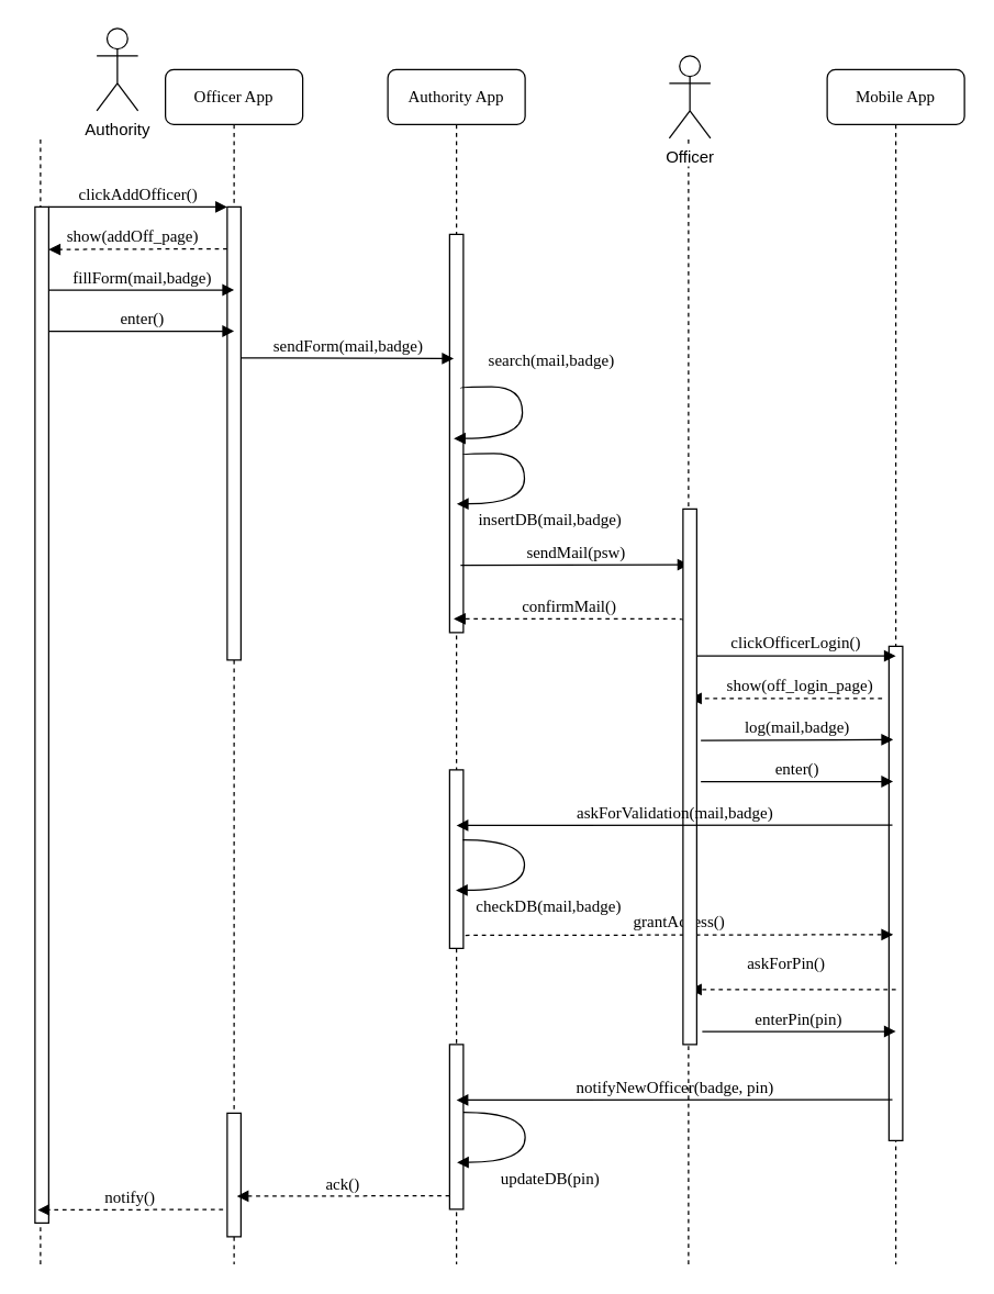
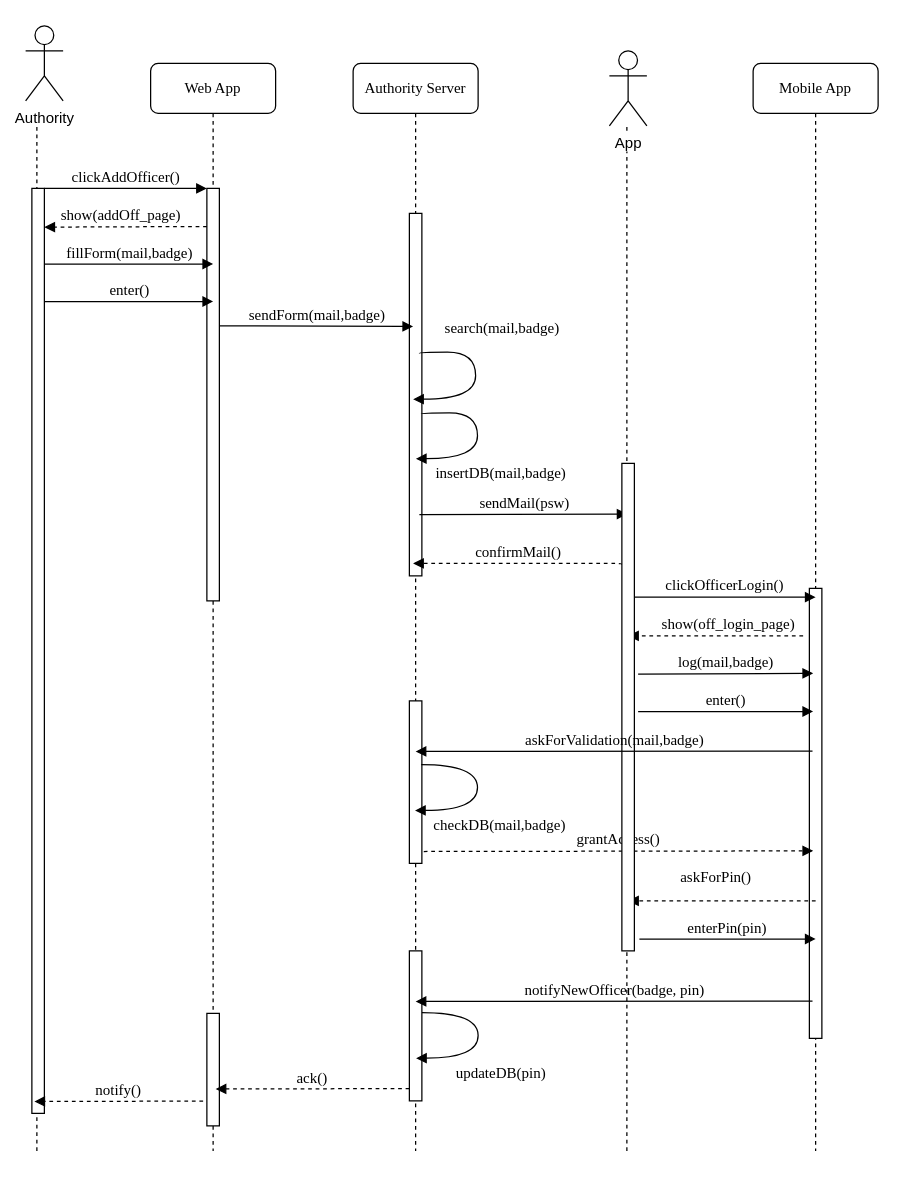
  <mxCell id="0" />
  <mxCell id="1" parent="0" />
  <mxCell id="2" value="" style="endArrow=none;dashed=1;html=1;" edge="1" parent="1"><mxGeometry width="50" height="50" relative="1" as="geometry"><mxPoint x="501" y="920" as="sourcePoint" /><mxPoint x="501" y="100" as="targetPoint" /></mxGeometry></mxCell>
  <mxCell id="3" value="" style="endArrow=none;dashed=1;html=1;" edge="1" parent="1"><mxGeometry width="50" height="50" relative="1" as="geometry"><mxPoint x="29" y="920" as="sourcePoint" /><mxPoint x="29" y="100" as="targetPoint" /></mxGeometry></mxCell>
- <mxCell id="4" value="Officer App" style="shape=umlLifeline;perimeter=lifelinePerimeter;whiteSpace=wrap;html=1;container=1;collapsible=0;recursiveResize=0;outlineConnect=0;rounded=1;shadow=0;comic=0;labelBackgroundColor=none;strokeColor=#000000;strokeWidth=1;fillColor=#FFFFFF;fontFamily=Verdana;fontSize=12;fontColor=#000000;align=center;" parent="1" vertex="1"><mxGeometry x="120" y="50" width="100" height="870" as="geometry" /></mxCell>
+ <mxCell id="4" value="Web App" style="shape=umlLifeline;perimeter=lifelinePerimeter;whiteSpace=wrap;html=1;container=1;collapsible=0;recursiveResize=0;outlineConnect=0;rounded=1;shadow=0;comic=0;labelBackgroundColor=none;strokeColor=#000000;strokeWidth=1;fillColor=#FFFFFF;fontFamily=Verdana;fontSize=12;fontColor=#000000;align=center;" parent="1" vertex="1"><mxGeometry x="120" y="50" width="100" height="870" as="geometry" /></mxCell>
  <mxCell id="5" value="" style="html=1;points=[];perimeter=orthogonalPerimeter;rounded=0;shadow=0;comic=0;labelBackgroundColor=none;strokeColor=#000000;strokeWidth=1;fillColor=#FFFFFF;fontFamily=Verdana;fontSize=12;fontColor=#000000;align=center;" parent="4" vertex="1"><mxGeometry x="45" y="100" width="10" height="330" as="geometry" /></mxCell>
  <mxCell id="6" value="" style="html=1;points=[];perimeter=orthogonalPerimeter;rounded=0;shadow=0;comic=0;labelBackgroundColor=none;strokeColor=#000000;strokeWidth=1;fillColor=#FFFFFF;fontFamily=Verdana;fontSize=12;fontColor=#000000;align=center;" parent="4" vertex="1"><mxGeometry x="45" y="760" width="10" height="90" as="geometry" /></mxCell>
- <mxCell id="7" value="Authority App" style="shape=umlLifeline;perimeter=lifelinePerimeter;whiteSpace=wrap;html=1;container=1;collapsible=0;recursiveResize=0;outlineConnect=0;rounded=1;shadow=0;comic=0;labelBackgroundColor=none;strokeColor=#000000;strokeWidth=1;fillColor=#FFFFFF;fontFamily=Verdana;fontSize=12;fontColor=#000000;align=center;" parent="1" vertex="1"><mxGeometry x="282" y="50" width="100" height="870" as="geometry" /></mxCell>
+ <mxCell id="7" value="Authority Server" style="shape=umlLifeline;perimeter=lifelinePerimeter;whiteSpace=wrap;html=1;container=1;collapsible=0;recursiveResize=0;outlineConnect=0;rounded=1;shadow=0;comic=0;labelBackgroundColor=none;strokeColor=#000000;strokeWidth=1;fillColor=#FFFFFF;fontFamily=Verdana;fontSize=12;fontColor=#000000;align=center;" parent="1" vertex="1"><mxGeometry x="282" y="50" width="100" height="870" as="geometry" /></mxCell>
  <mxCell id="8" style="edgeStyle=orthogonalEdgeStyle;rounded=0;orthogonalLoop=1;jettySize=auto;html=1;dashed=1;startSize=0;endSize=6;" parent="7" source="9" target="7" edge="1"><mxGeometry relative="1" as="geometry"><Array as="points"><mxPoint x="49" y="470" /><mxPoint x="49" y="470" /></Array></mxGeometry></mxCell>
  <mxCell id="9" value="" style="html=1;points=[];perimeter=orthogonalPerimeter;rounded=0;shadow=0;comic=0;labelBackgroundColor=none;strokeColor=#000000;strokeWidth=1;fillColor=#FFFFFF;fontFamily=Verdana;fontSize=12;fontColor=#000000;align=center;" parent="7" vertex="1"><mxGeometry x="45" y="120" width="10" height="290" as="geometry" /></mxCell>
  <mxCell id="10" value="" style="html=1;points=[];perimeter=orthogonalPerimeter;rounded=0;shadow=0;comic=0;labelBackgroundColor=none;strokeColor=#000000;strokeWidth=1;fillColor=#FFFFFF;fontFamily=Verdana;fontSize=12;fontColor=#000000;align=center;" parent="7" vertex="1"><mxGeometry x="45" y="710" width="10" height="120" as="geometry" /></mxCell>
  <mxCell id="11" value="" style="html=1;points=[];perimeter=orthogonalPerimeter;rounded=0;shadow=0;comic=0;labelBackgroundColor=none;strokeColor=#000000;strokeWidth=1;fillColor=#FFFFFF;fontFamily=Verdana;fontSize=12;fontColor=#000000;align=center;" parent="7" vertex="1"><mxGeometry x="45" y="510" width="10" height="130" as="geometry" /></mxCell>
  <mxCell id="12" value="insertDB(mail,badge)" style="html=1;verticalAlign=bottom;endArrow=block;labelBackgroundColor=none;fontFamily=Verdana;fontSize=12;elbow=vertical;edgeStyle=orthogonalEdgeStyle;curved=1;entryX=1;entryY=0.286;entryPerimeter=0;exitX=1.038;exitY=0.345;exitPerimeter=0;" parent="7" edge="1"><mxGeometry x="0.273" y="29" relative="1" as="geometry"><mxPoint x="54.5" y="280.571" as="sourcePoint" /><mxPoint x="50.214" y="316.286" as="targetPoint" /><Array as="points"><mxPoint x="99.5" y="279.5" /><mxPoint x="99.5" y="316.5" /></Array><mxPoint x="20" y="-8" as="offset" /></mxGeometry></mxCell>
  <mxCell id="13" value="clickAddOfficer()" style="html=1;verticalAlign=bottom;endArrow=block;entryX=0;entryY=0;labelBackgroundColor=none;fontFamily=Verdana;fontSize=12;edgeStyle=elbowEdgeStyle;elbow=vertical;" parent="1" source="36" target="5" edge="1"><mxGeometry relative="1" as="geometry"><mxPoint x="100" y="160" as="sourcePoint" /></mxGeometry></mxCell>
  <mxCell id="14" value="show(addOff_page)" style="html=1;verticalAlign=bottom;endArrow=block;labelBackgroundColor=none;fontFamily=Verdana;fontSize=12;edgeStyle=elbowEdgeStyle;elbow=vertical;dashed=1;" parent="1" target="36" edge="1"><mxGeometry x="0.076" relative="1" as="geometry"><mxPoint x="165" y="180.5" as="sourcePoint" /><mxPoint x="42" y="187" as="targetPoint" /><Array as="points" /><mxPoint as="offset" /></mxGeometry></mxCell>
  <mxCell id="15" value="fillForm(mail,badge)" style="html=1;verticalAlign=bottom;endArrow=block;entryX=0;entryY=0;labelBackgroundColor=none;fontFamily=Verdana;fontSize=12;edgeStyle=elbowEdgeStyle;elbow=vertical;" parent="1" edge="1"><mxGeometry relative="1" as="geometry"><mxPoint x="35" y="210.5" as="sourcePoint" /><mxPoint x="170" y="210.167" as="targetPoint" /><Array as="points"><mxPoint x="105" y="210.5" /></Array></mxGeometry></mxCell>
  <mxCell id="16" value="enter()" style="html=1;verticalAlign=bottom;endArrow=block;entryX=0;entryY=0;labelBackgroundColor=none;fontFamily=Verdana;fontSize=12;edgeStyle=elbowEdgeStyle;elbow=vertical;" parent="1" edge="1"><mxGeometry relative="1" as="geometry"><mxPoint x="35" y="240.5" as="sourcePoint" /><mxPoint x="170" y="240.167" as="targetPoint" /><Array as="points"><mxPoint x="105" y="240.5" /></Array></mxGeometry></mxCell>
  <mxCell id="17" value="sendForm(mail,badge)" style="html=1;verticalAlign=bottom;endArrow=block;entryX=0;entryY=0;labelBackgroundColor=none;fontFamily=Verdana;fontSize=12;edgeStyle=elbowEdgeStyle;elbow=vertical;endSize=6;startSize=0;" parent="1" edge="1"><mxGeometry relative="1" as="geometry"><mxPoint x="175" y="260" as="sourcePoint" /><mxPoint x="330" y="260.167" as="targetPoint" /><Array as="points"><mxPoint x="265" y="260.5" /></Array></mxGeometry></mxCell>
  <mxCell id="18" value="search(mail,badge)" style="html=1;verticalAlign=bottom;endArrow=block;labelBackgroundColor=none;fontFamily=Verdana;fontSize=12;elbow=vertical;edgeStyle=orthogonalEdgeStyle;curved=1;entryX=1;entryY=0.286;entryPerimeter=0;exitX=1.038;exitY=0.345;exitPerimeter=0;" parent="1" edge="1"><mxGeometry x="-0.298" y="24" relative="1" as="geometry"><mxPoint x="335" y="282" as="sourcePoint" /><mxPoint x="330" y="318.667" as="targetPoint" /><Array as="points"><mxPoint x="380" y="281" /><mxPoint x="380" y="319" /></Array><mxPoint x="-3" y="-11" as="offset" /></mxGeometry></mxCell>
  <mxCell id="19" value="checkDB(mail,badge)" style="html=1;verticalAlign=bottom;endArrow=block;labelBackgroundColor=none;fontFamily=Verdana;fontSize=12;elbow=vertical;edgeStyle=orthogonalEdgeStyle;curved=1;entryX=1;entryY=0.286;entryPerimeter=0;exitX=1.038;exitY=0.345;exitPerimeter=0;" parent="1" edge="1"><mxGeometry x="0.273" y="29" relative="1" as="geometry"><mxPoint x="336.5" y="611" as="sourcePoint" /><mxPoint x="331.5" y="647.667" as="targetPoint" /><Array as="points"><mxPoint x="381.5" y="610.5" /><mxPoint x="381.5" y="647.5" /></Array><mxPoint x="20" y="-8" as="offset" /></mxGeometry></mxCell>
  <mxCell id="20" value="sendMail(psw)" style="html=1;verticalAlign=bottom;endArrow=block;labelBackgroundColor=none;fontFamily=Verdana;fontSize=12;edgeStyle=elbowEdgeStyle;elbow=vertical;" parent="1" edge="1"><mxGeometry relative="1" as="geometry"><mxPoint x="335" y="411" as="sourcePoint" /><mxPoint x="501.5" y="410.5" as="targetPoint" /><Array as="points"><mxPoint x="410" y="410.5" /></Array></mxGeometry></mxCell>
  <mxCell id="21" value="confirmMail()" style="html=1;verticalAlign=bottom;endArrow=block;labelBackgroundColor=none;fontFamily=Verdana;fontSize=12;edgeStyle=elbowEdgeStyle;elbow=vertical;dashed=1;" parent="1" edge="1"><mxGeometry relative="1" as="geometry"><mxPoint x="497" y="451" as="sourcePoint" /><mxPoint x="330" y="450.5" as="targetPoint" /><Array as="points"><mxPoint x="405" y="450" /></Array></mxGeometry></mxCell>
  <mxCell id="22" value="Mobile App" style="shape=umlLifeline;perimeter=lifelinePerimeter;whiteSpace=wrap;html=1;container=1;collapsible=0;recursiveResize=0;outlineConnect=0;rounded=1;shadow=0;comic=0;labelBackgroundColor=none;strokeColor=#000000;strokeWidth=1;fillColor=#FFFFFF;fontFamily=Verdana;fontSize=12;fontColor=#000000;align=center;" parent="1" vertex="1"><mxGeometry x="602" y="50" width="100" height="870" as="geometry" /></mxCell>
  <mxCell id="23" style="edgeStyle=orthogonalEdgeStyle;rounded=0;orthogonalLoop=1;jettySize=auto;html=1;dashed=1;startSize=0;endSize=6;" parent="22" source="24" target="22" edge="1"><mxGeometry relative="1" as="geometry"><Array as="points"><mxPoint x="49" y="470" /><mxPoint x="49" y="470" /></Array></mxGeometry></mxCell>
  <mxCell id="24" value="" style="html=1;points=[];perimeter=orthogonalPerimeter;rounded=0;shadow=0;comic=0;labelBackgroundColor=none;strokeColor=#000000;strokeWidth=1;fillColor=#FFFFFF;fontFamily=Verdana;fontSize=12;fontColor=#000000;align=center;" parent="22" vertex="1"><mxGeometry x="45" y="420" width="10" height="360" as="geometry" /></mxCell>
  <mxCell id="25" value="clickOfficerLogin()" style="html=1;verticalAlign=bottom;endArrow=block;labelBackgroundColor=none;fontFamily=Verdana;fontSize=12;edgeStyle=elbowEdgeStyle;elbow=vertical;" parent="1" edge="1"><mxGeometry relative="1" as="geometry"><mxPoint x="505" y="477" as="sourcePoint" /><mxPoint x="652" y="477" as="targetPoint" /></mxGeometry></mxCell>
  <mxCell id="26" value="show(off_login_page)" style="html=1;verticalAlign=bottom;endArrow=block;labelBackgroundColor=none;fontFamily=Verdana;fontSize=12;edgeStyle=elbowEdgeStyle;elbow=vertical;dashed=1;" parent="1" edge="1"><mxGeometry x="-0.142" relative="1" as="geometry"><mxPoint x="642" y="508" as="sourcePoint" /><mxPoint x="502" y="508" as="targetPoint" /><Array as="points" /><mxPoint as="offset" /></mxGeometry></mxCell>
  <mxCell id="27" value="log(mail,badge)" style="html=1;verticalAlign=bottom;endArrow=block;labelBackgroundColor=none;fontFamily=Verdana;fontSize=12;edgeStyle=elbowEdgeStyle;elbow=vertical;" parent="1" edge="1"><mxGeometry relative="1" as="geometry"><mxPoint x="510" y="538.5" as="sourcePoint" /><mxPoint x="650" y="538" as="targetPoint" /><Array as="points" /></mxGeometry></mxCell>
  <mxCell id="28" value="enter()" style="html=1;verticalAlign=bottom;endArrow=block;entryX=0;entryY=0;labelBackgroundColor=none;fontFamily=Verdana;fontSize=12;edgeStyle=elbowEdgeStyle;elbow=vertical;" parent="1" edge="1"><mxGeometry relative="1" as="geometry"><mxPoint x="510" y="568.5" as="sourcePoint" /><mxPoint x="650" y="568.167" as="targetPoint" /><Array as="points"><mxPoint x="580" y="568.5" /></Array></mxGeometry></mxCell>
  <mxCell id="29" value="askForPin()" style="html=1;verticalAlign=bottom;endArrow=block;labelBackgroundColor=none;fontFamily=Verdana;fontSize=12;edgeStyle=elbowEdgeStyle;elbow=vertical;dashed=1;" parent="1" edge="1"><mxGeometry x="0.066" y="-10" relative="1" as="geometry"><mxPoint x="652" y="720" as="sourcePoint" /><mxPoint x="502" y="720" as="targetPoint" /><Array as="points" /><mxPoint as="offset" /></mxGeometry></mxCell>
  <mxCell id="30" value="enterPin(pin)" style="html=1;verticalAlign=bottom;endArrow=block;entryX=0;entryY=0;labelBackgroundColor=none;fontFamily=Verdana;fontSize=12;edgeStyle=elbowEdgeStyle;elbow=vertical;" parent="1" edge="1"><mxGeometry x="1" y="71" relative="1" as="geometry"><mxPoint x="511" y="750.5" as="sourcePoint" /><mxPoint x="652" y="750.167" as="targetPoint" /><Array as="points"><mxPoint x="584" y="750.5" /></Array><mxPoint as="offset" /></mxGeometry></mxCell>
  <mxCell id="31" value="updateDB(pin)" style="html=1;verticalAlign=bottom;endArrow=block;labelBackgroundColor=none;fontFamily=Verdana;fontSize=12;elbow=vertical;edgeStyle=orthogonalEdgeStyle;curved=1;entryX=1;entryY=0.286;entryPerimeter=0;exitX=1.038;exitY=0.345;exitPerimeter=0;" parent="1" edge="1"><mxGeometry x="0.273" y="29" relative="1" as="geometry"><mxPoint x="337.059" y="809.382" as="sourcePoint" /><mxPoint x="332.353" y="845.853" as="targetPoint" /><Array as="points"><mxPoint x="382" y="809.5" /><mxPoint x="382" y="845.5" /></Array><mxPoint x="20" y="-8" as="offset" /></mxGeometry></mxCell>
  <mxCell id="32" value="grantAccess()" style="html=1;verticalAlign=bottom;endArrow=block;labelBackgroundColor=none;fontFamily=Verdana;fontSize=12;edgeStyle=elbowEdgeStyle;elbow=vertical;dashed=1;" parent="1" edge="1"><mxGeometry relative="1" as="geometry"><mxPoint x="338.5" y="680.5" as="sourcePoint" /><mxPoint x="650" y="680" as="targetPoint" /><Array as="points"><mxPoint x="413.5" y="680" /></Array></mxGeometry></mxCell>
  <mxCell id="33" value="notifyNewOfficer(badge, pin)" style="html=1;verticalAlign=bottom;endArrow=block;labelBackgroundColor=none;fontFamily=Verdana;fontSize=12;edgeStyle=elbowEdgeStyle;elbow=vertical;" parent="1" edge="1"><mxGeometry relative="1" as="geometry"><mxPoint x="649.5" y="800.167" as="sourcePoint" /><mxPoint x="332" y="801" as="targetPoint" /><Array as="points"><mxPoint x="434.5" y="800.5" /></Array></mxGeometry></mxCell>
  <mxCell id="34" value="ack()" style="html=1;verticalAlign=bottom;endArrow=block;entryX=0;entryY=0;labelBackgroundColor=none;fontFamily=Verdana;fontSize=12;edgeStyle=elbowEdgeStyle;elbow=vertical;dashed=1;" parent="1" edge="1"><mxGeometry relative="1" as="geometry"><mxPoint x="327" y="870.167" as="sourcePoint" /><mxPoint x="172" y="870.5" as="targetPoint" /><Array as="points"><mxPoint x="257" y="870.5" /></Array></mxGeometry></mxCell>
- <mxCell id="35" value="Authority" style="shape=umlActor;verticalLabelPosition=bottom;labelBackgroundColor=#ffffff;verticalAlign=top;html=1;outlineConnect=0;" vertex="1" parent="1"><mxGeometry x="70" y="20" width="30" height="60" as="geometry" /></mxCell>
+ <mxCell id="35" value="Authority" style="shape=umlActor;verticalLabelPosition=bottom;labelBackgroundColor=#ffffff;verticalAlign=top;html=1;outlineConnect=0;" vertex="1" parent="1"><mxGeometry x="20" y="20" width="30" height="60" as="geometry" /></mxCell>
  <mxCell id="36" value="" style="html=1;points=[];perimeter=orthogonalPerimeter;rounded=0;shadow=0;comic=0;labelBackgroundColor=none;strokeColor=#000000;strokeWidth=1;fillColor=#FFFFFF;fontFamily=Verdana;fontSize=12;fontColor=#000000;align=center;" parent="1" vertex="1"><mxGeometry x="25" y="150" width="10" height="740" as="geometry" /></mxCell>
  <mxCell id="37" style="edgeStyle=orthogonalEdgeStyle;rounded=0;orthogonalLoop=1;jettySize=auto;html=1;dashed=1;startSize=0;endSize=6;" parent="1" source="38" edge="1"><mxGeometry relative="1" as="geometry"><Array as="points"><mxPoint x="501" y="520" /><mxPoint x="501" y="520" /></Array><mxPoint x="500.833" y="565" as="targetPoint" /></mxGeometry></mxCell>
  <mxCell id="38" value="" style="html=1;points=[];perimeter=orthogonalPerimeter;rounded=0;shadow=0;comic=0;labelBackgroundColor=none;strokeColor=#000000;strokeWidth=1;fillColor=#FFFFFF;fontFamily=Verdana;fontSize=12;fontColor=#000000;align=center;" parent="1" vertex="1"><mxGeometry x="497" y="370" width="10" height="390" as="geometry" /></mxCell>
- <mxCell id="39" value="Officer" style="shape=umlActor;verticalLabelPosition=bottom;labelBackgroundColor=#ffffff;verticalAlign=top;html=1;outlineConnect=0;" vertex="1" parent="1"><mxGeometry x="487" y="40" width="30" height="60" as="geometry" /></mxCell>
+ <mxCell id="39" value="App" style="shape=umlActor;verticalLabelPosition=bottom;labelBackgroundColor=#ffffff;verticalAlign=top;html=1;outlineConnect=0;" vertex="1" parent="1"><mxGeometry x="487" y="40" width="30" height="60" as="geometry" /></mxCell>
  <mxCell id="40" value="askForValidation(mail,badge)" style="html=1;verticalAlign=bottom;endArrow=block;labelBackgroundColor=none;fontFamily=Verdana;fontSize=12;edgeStyle=elbowEdgeStyle;elbow=vertical;" parent="1" edge="1"><mxGeometry relative="1" as="geometry"><mxPoint x="649.5" y="600.167" as="sourcePoint" /><mxPoint x="332" y="601" as="targetPoint" /><Array as="points"><mxPoint x="434.5" y="600.5" /></Array></mxGeometry></mxCell>
  <mxCell id="41" value="notify()" style="html=1;verticalAlign=bottom;endArrow=block;entryX=0;entryY=0;labelBackgroundColor=none;fontFamily=Verdana;fontSize=12;edgeStyle=elbowEdgeStyle;elbow=vertical;dashed=1;" parent="1" edge="1"><mxGeometry relative="1" as="geometry"><mxPoint x="162" y="880.167" as="sourcePoint" /><mxPoint x="27" y="880.5" as="targetPoint" /><Array as="points"><mxPoint x="92" y="880.5" /></Array></mxGeometry></mxCell>
